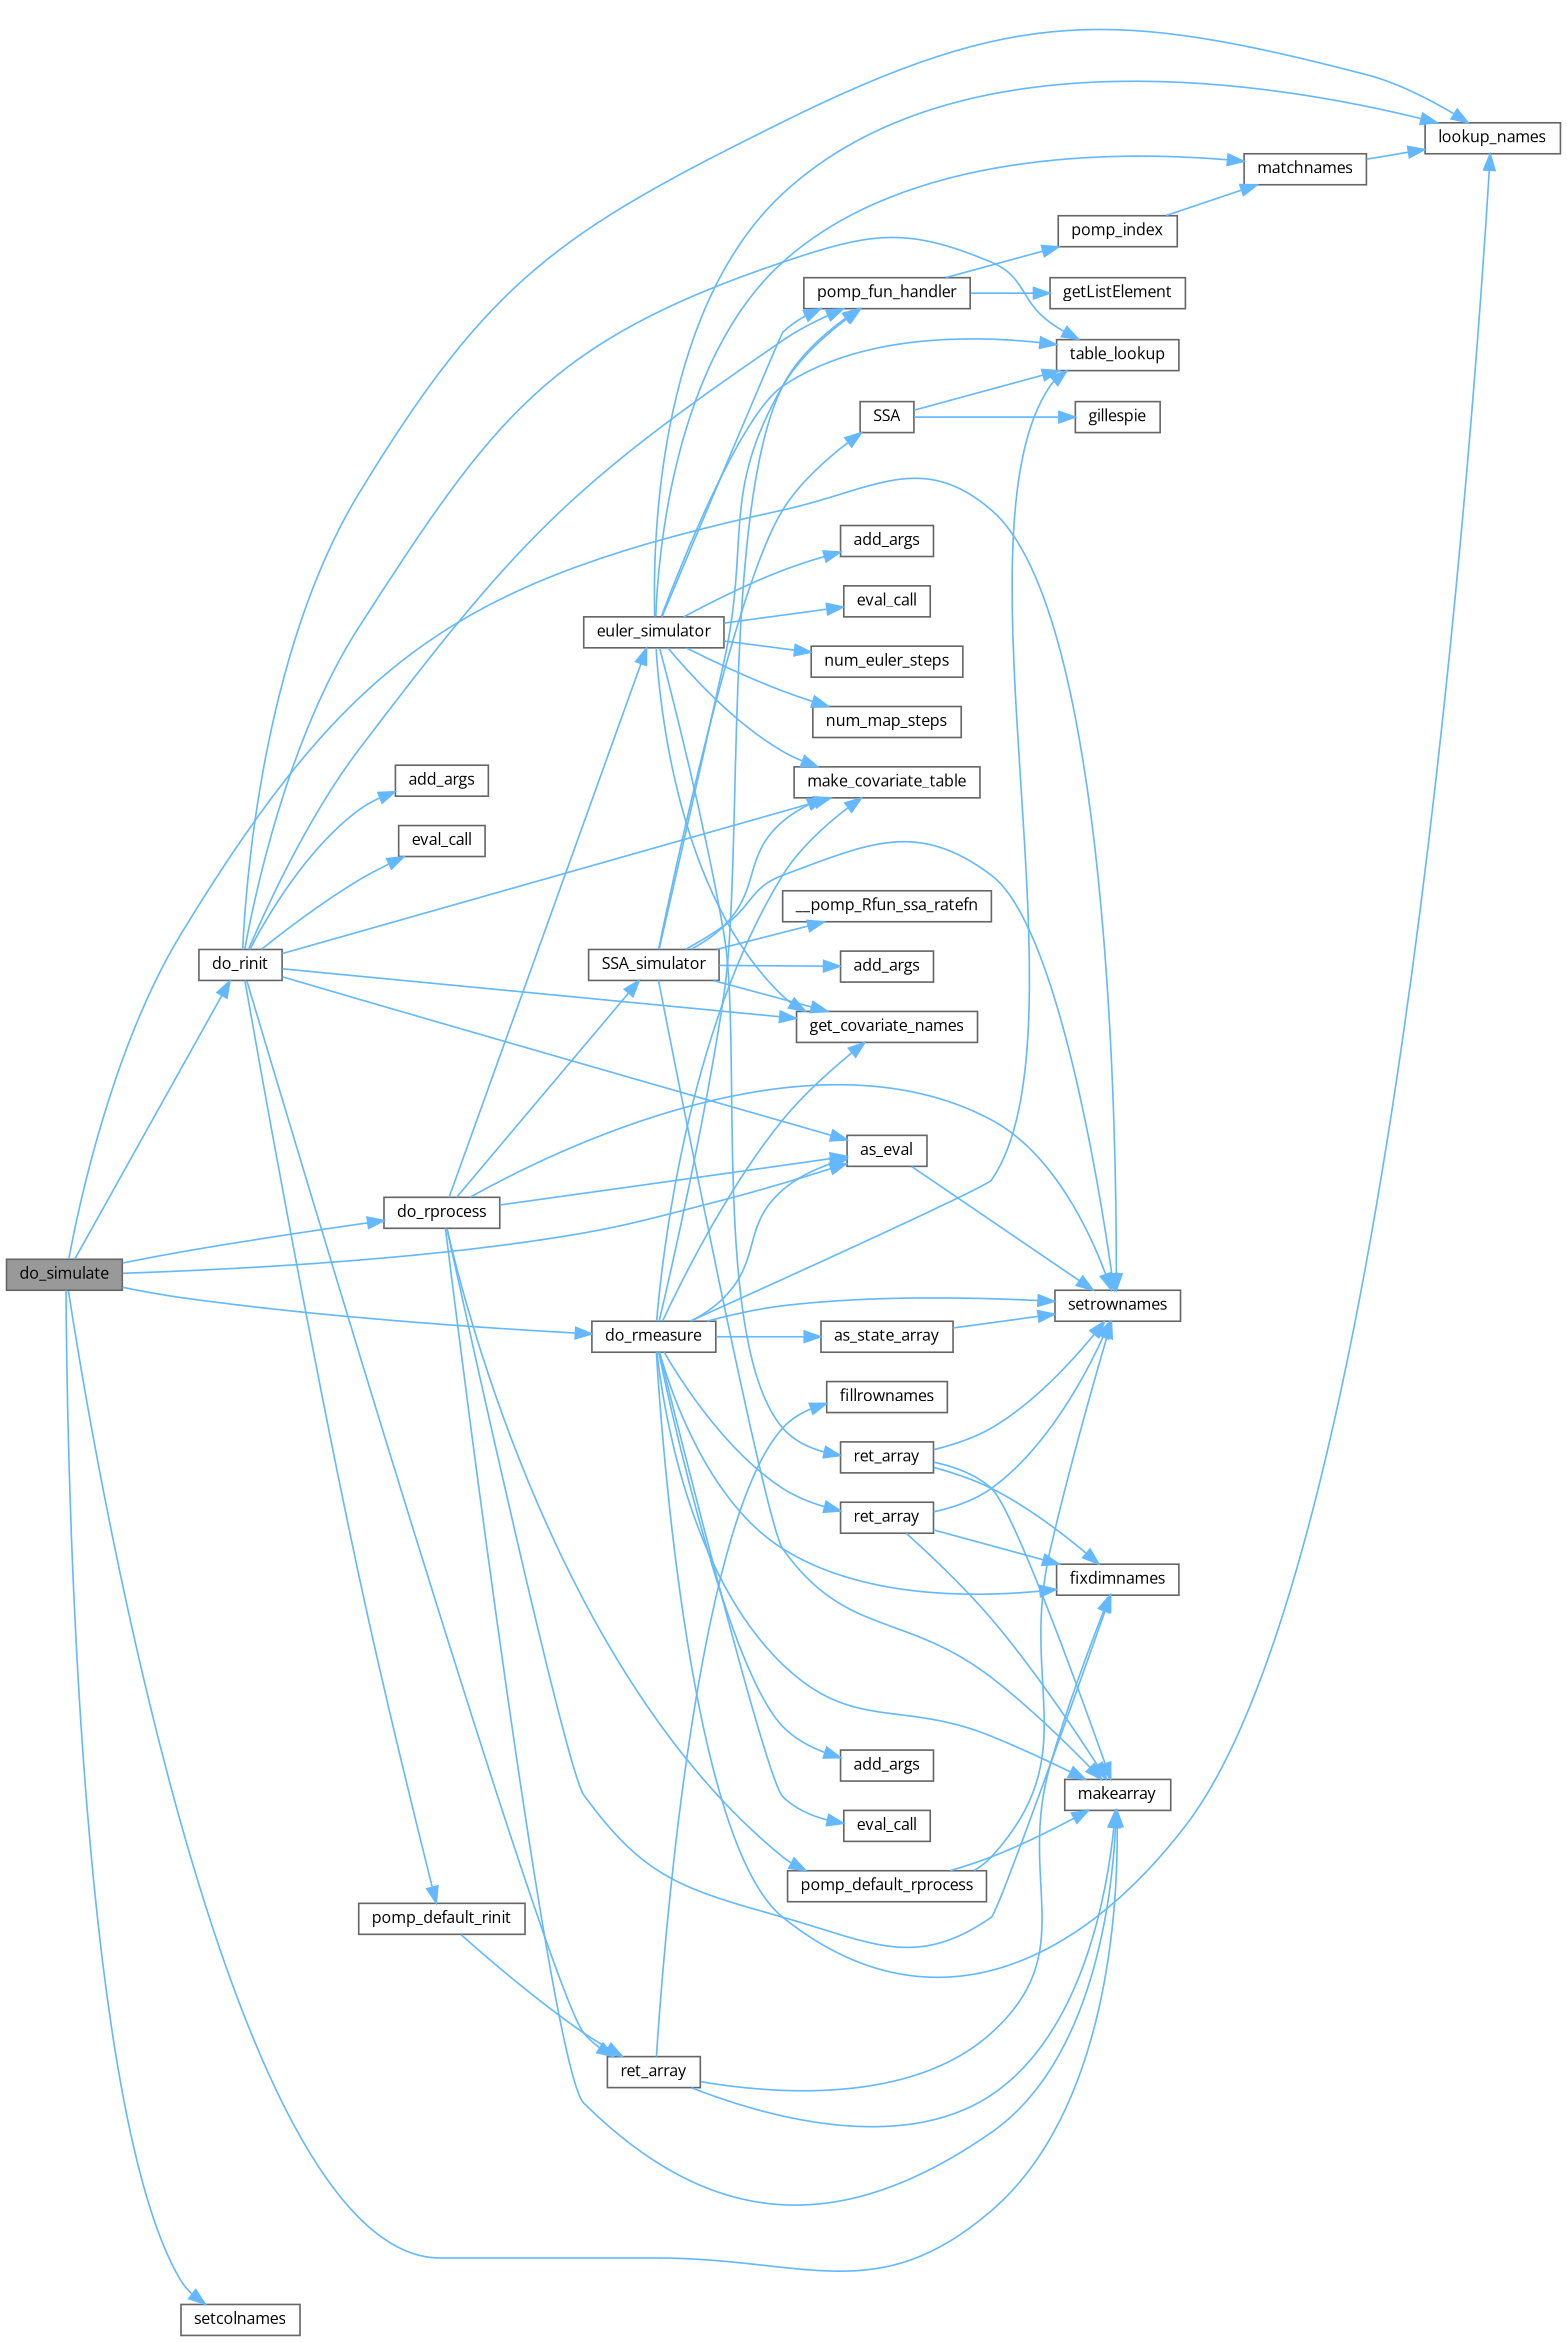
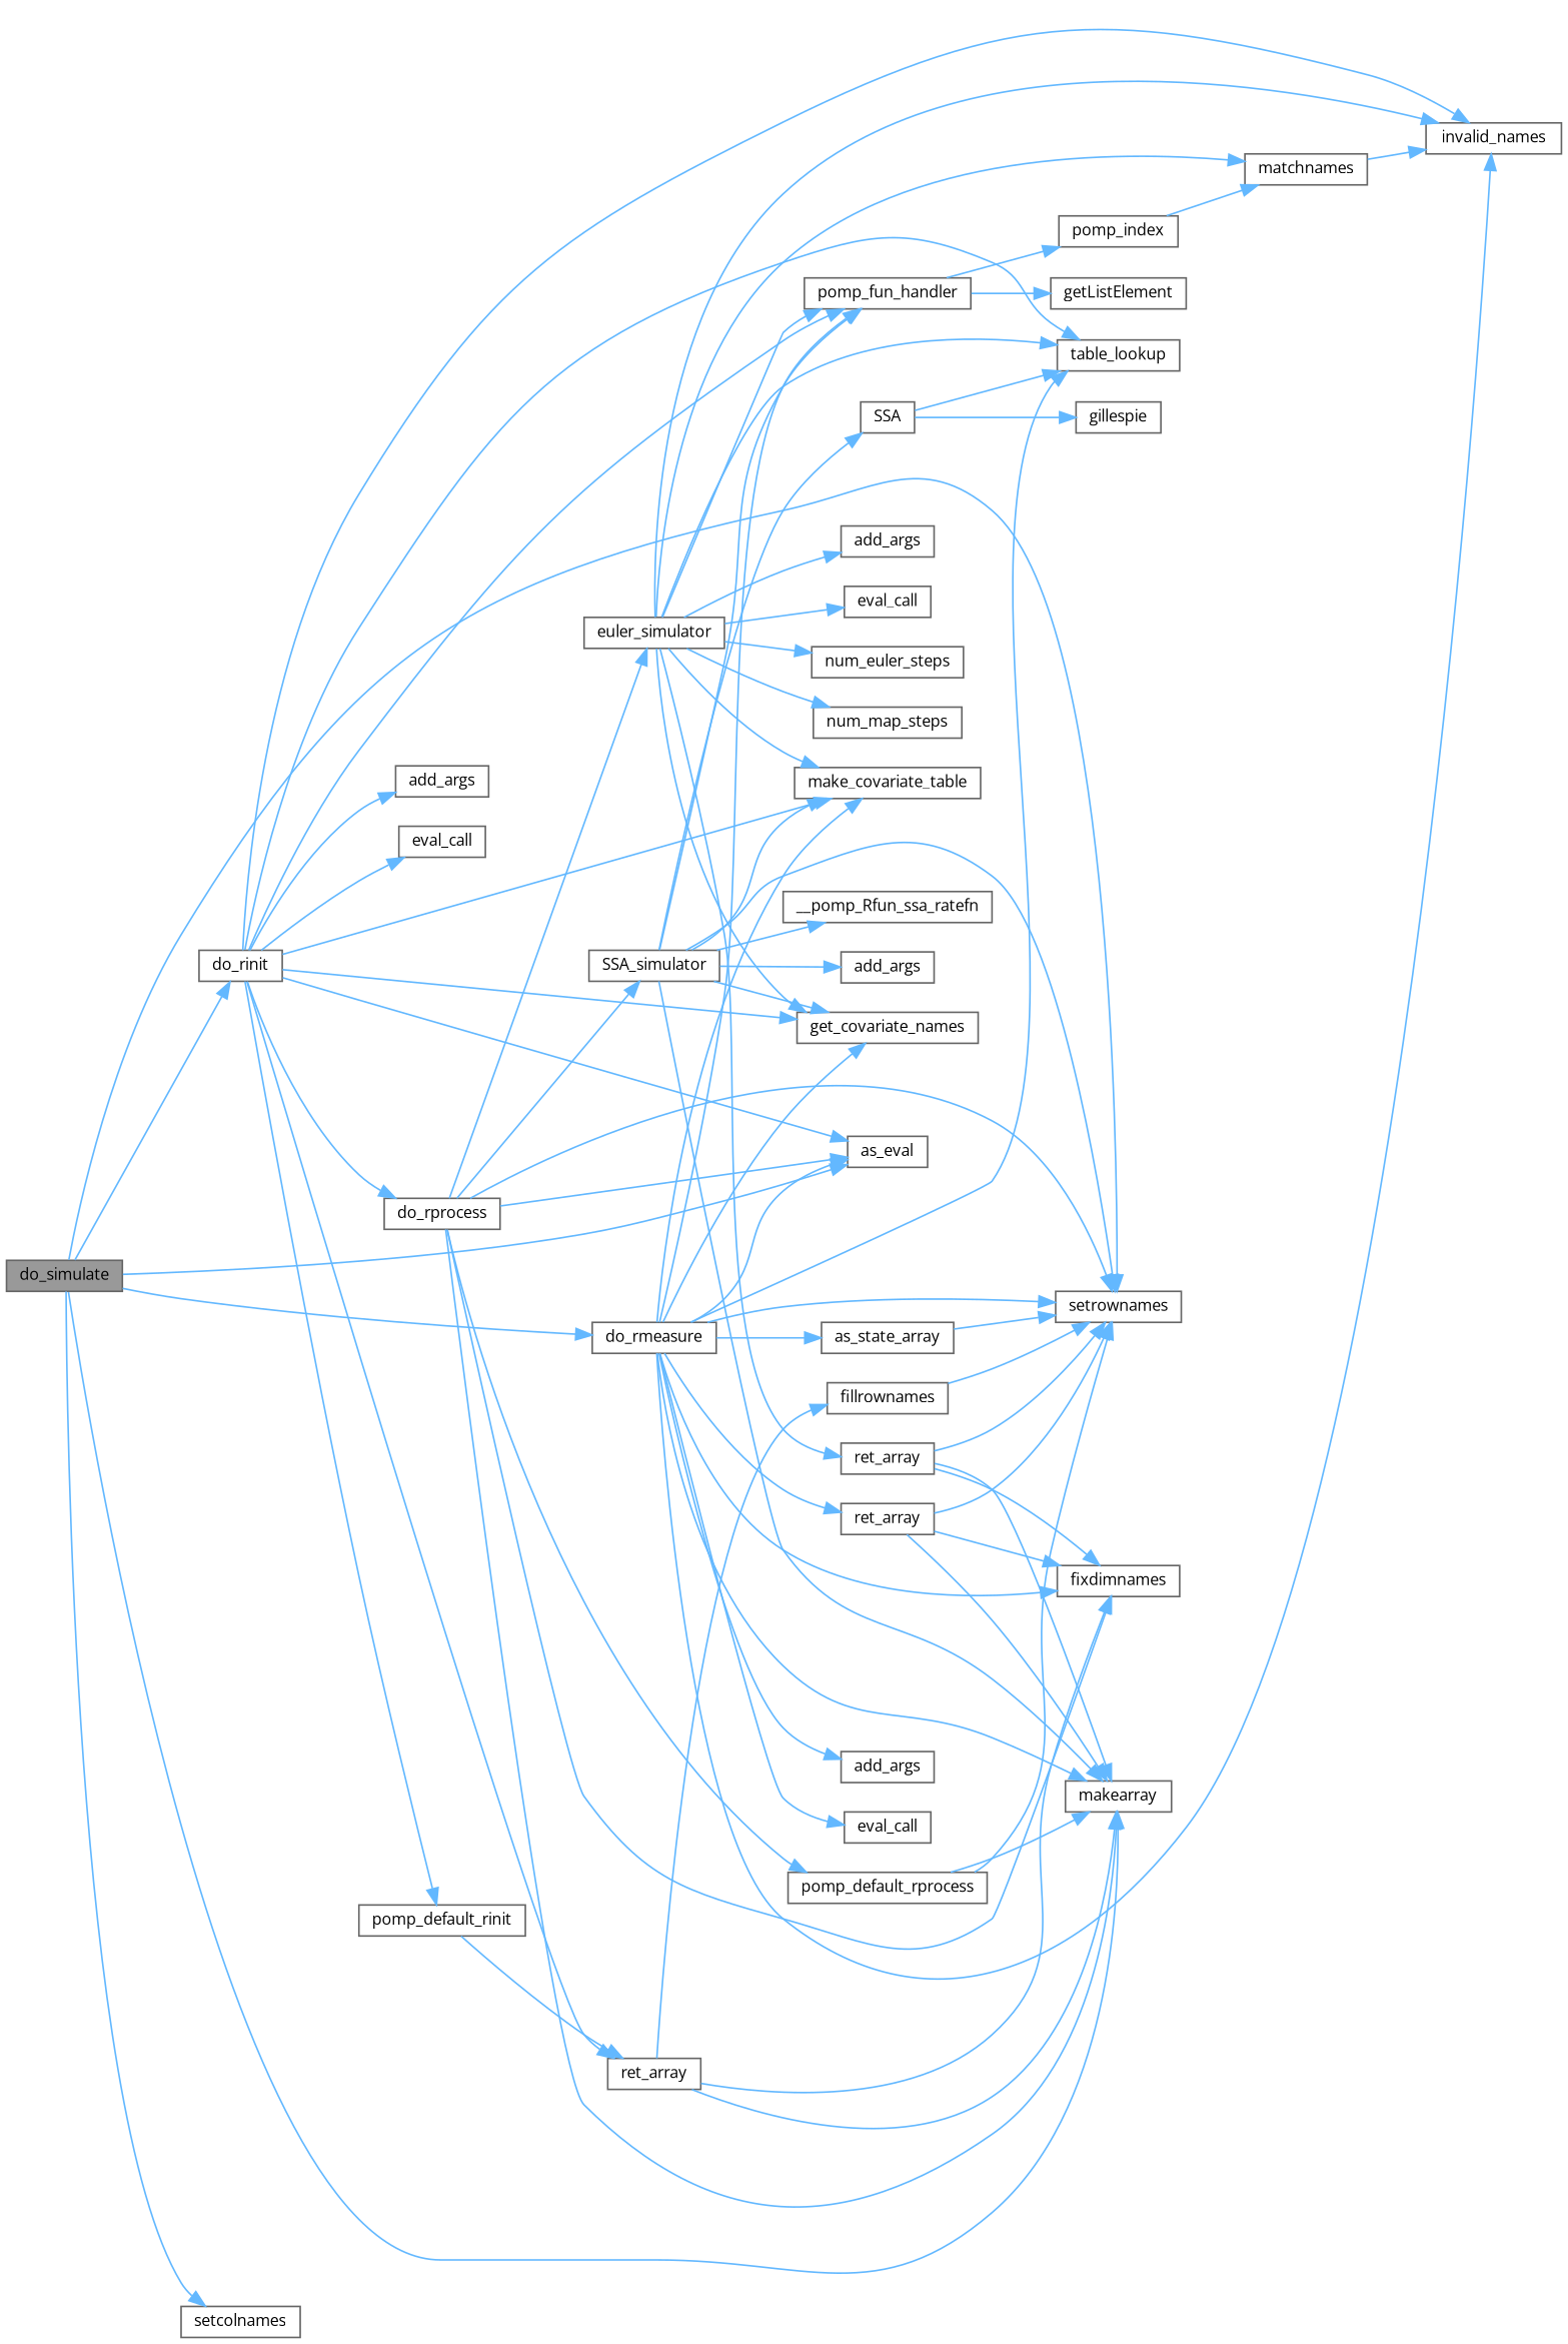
  digraph {
    fontname="Open Sans"
    rankdir=LR
    node [color=grey40 fillcolor=white fontname="Open Sans" fontsize=10 shape=box style=filled]
    edge [color=steelblue1 fontname="Open Sans" fontsize=10 labelfontname=Helvetica labelfontsize=10 style=solid]
    n1 [color=gray40 fillcolor=grey60 fontcolor=black height=0.2 label=do_simulate width=0.4]
    n2 [height=0.2 label=as_eval width=0.4]
    n3 [height=0.2 label=setrownames width=0.4]
    n4 [height=0.2 label=do_rinit width=0.4]
    n5 [height=0.2 label=makearray width=0.4]
    n6 [height=0.2 label=do_rmeasure width=0.4]
    n7 [height=0.2 label=do_rprocess width=0.4]
    n8 [height=0.2 label=setcolnames width=0.4]
    n9 [height=0.2 label=add_args width=0.4]
    n10 [height=0.2 label=eval_call width=0.4]
    n11 [height=0.2 label=get_covariate_names width=0.4]
-   n12 [height=0.2 label=lookup_names width=0.4]
+   n12 [height=0.2 label=invalid_names width=0.4]
    n13 [height=0.2 label=make_covariate_table width=0.4]
    n14 [height=0.2 label=pomp_default_rinit width=0.4]
    n15 [height=0.2 label=ret_array width=0.4]
    n16 [height=0.2 label=pomp_fun_handler width=0.4]
    n17 [height=0.2 label=table_lookup width=0.4]
    n18 [height=0.2 label=fixdimnames width=0.4]
    n19 [height=0.2 label=add_args width=0.4]
    n20 [height=0.2 label=as_state_array width=0.4]
    n21 [height=0.2 label=eval_call width=0.4]
    n22 [height=0.2 label=ret_array width=0.4]
    n23 [height=0.2 label=euler_simulator width=0.4]
    n24 [height=0.2 label=pomp_default_rprocess width=0.4]
    n25 [height=0.2 label=SSA_simulator width=0.4]
    n26 [height=0.2 label=fillrownames width=0.4]
    n27 [height=0.2 label=getListElement width=0.4]
    n28 [height=0.2 label=pomp_index width=0.4]
    n29 [height=0.2 label=matchnames width=0.4]
    n30 [height=0.2 label=add_args width=0.4]
    n31 [height=0.2 label=eval_call width=0.4]
    n32 [height=0.2 label=num_euler_steps width=0.4]
    n33 [height=0.2 label=num_map_steps width=0.4]
    n34 [height=0.2 label=ret_array width=0.4]
    n35 [height=0.2 label=__pomp_Rfun_ssa_ratefn width=0.4]
    n36 [height=0.2 label=add_args width=0.4]
    n37 [height=0.2 label=SSA width=0.4]
    n38 [height=0.2 label=gillespie width=0.4]
    n1 -> n2
    n1 -> n3
    n1 -> n4
    n1 -> n5
    n1 -> n6
-   n1 -> n7
+   n4 -> n7
    n1 -> n8
-   n2 -> n3
+   n26 -> n3
    n4 -> n2
    n4 -> n9
    n4 -> n10
    n4 -> n11
    n4 -> n12
    n4 -> n13
    n4 -> n14
    n4 -> n15
    n4 -> n16
    n4 -> n17
    n6 -> n2
    n6 -> n3
    n6 -> n5
    n6 -> n11
    n6 -> n12
    n6 -> n13
    n6 -> n16
    n6 -> n17
    n6 -> n18
    n6 -> n19
    n6 -> n20
    n6 -> n21
    n6 -> n22
    n7 -> n2
    n7 -> n3
    n7 -> n5
    n7 -> n18
    n7 -> n23
    n7 -> n24
    n7 -> n25
    n14 -> n15
    n15 -> n5
    n15 -> n18
    n15 -> n26
    n16 -> n27
    n16 -> n28
    n20 -> n3
    n22 -> n3
    n22 -> n5
    n22 -> n18
    n23 -> n11
    n23 -> n12
    n23 -> n13
    n23 -> n16
    n23 -> n17
    n23 -> n29
    n23 -> n30
    n23 -> n31
    n23 -> n32
    n23 -> n33
    n23 -> n34
    n24 -> n3
    n24 -> n5
    n25 -> n3
    n25 -> n5
    n25 -> n11
    n25 -> n13
    n25 -> n16
    n25 -> n35
    n25 -> n36
    n25 -> n37
    n28 -> n29
    n29 -> n12
    n34 -> n3
    n34 -> n5
    n34 -> n18
    n37 -> n17
    n37 -> n38
  }
